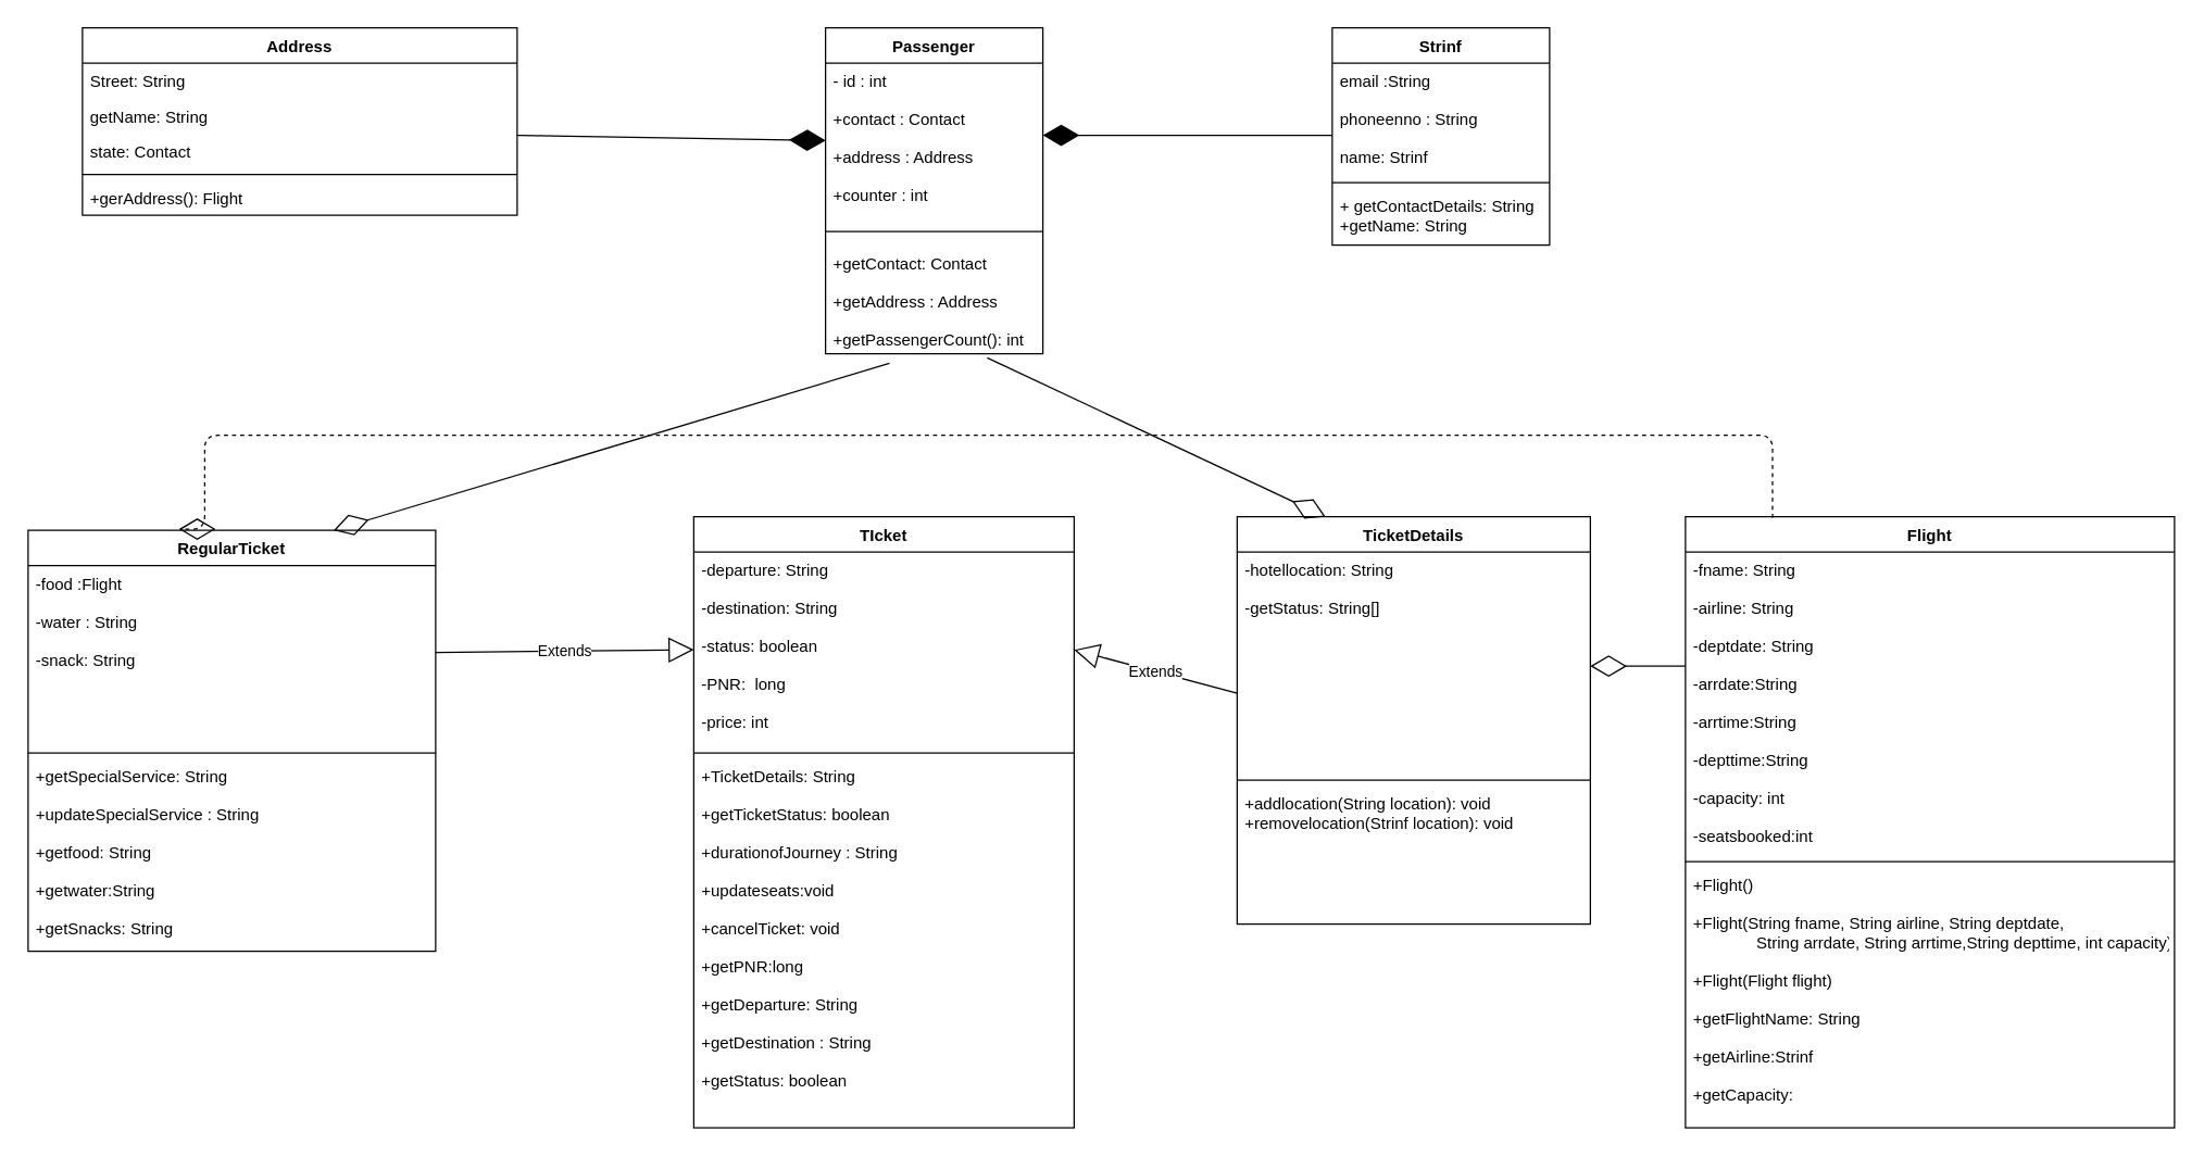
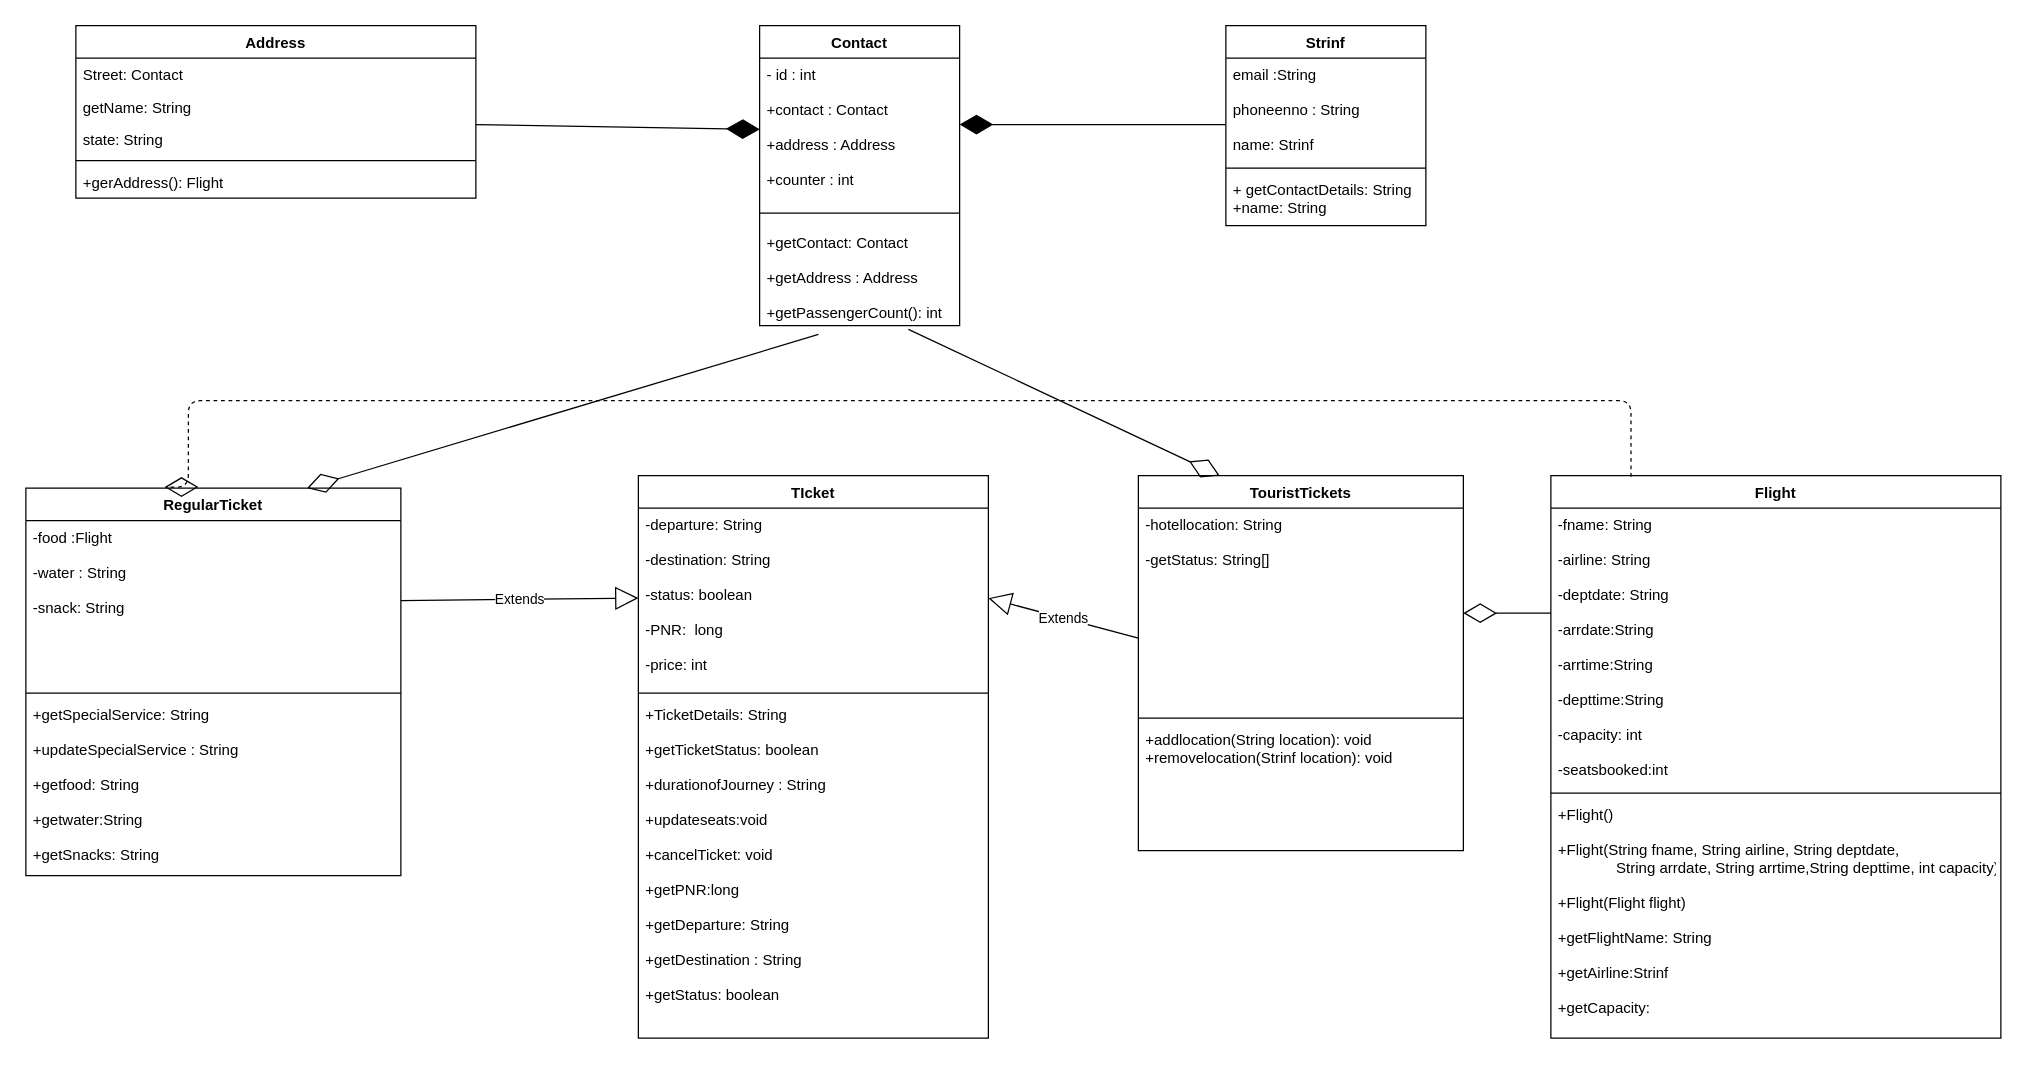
  <mxCell id="0" />
  <mxCell id="1" parent="0" />
- <mxCell id="2" value="Passenger" style="swimlane;fontStyle=1;align=center;verticalAlign=top;childLayout=stackLayout;horizontal=1;startSize=26;horizontalStack=0;resizeParent=1;resizeParentMax=0;resizeLast=0;collapsible=1;marginBottom=0;" parent="1" vertex="1"><mxGeometry x="607" y="20" width="160" height="240" as="geometry" /></mxCell>
+ <mxCell id="2" value="Contact" style="swimlane;fontStyle=1;align=center;verticalAlign=top;childLayout=stackLayout;horizontal=1;startSize=26;horizontalStack=0;resizeParent=1;resizeParentMax=0;resizeLast=0;collapsible=1;marginBottom=0;" parent="1" vertex="1"><mxGeometry x="607" y="20" width="160" height="240" as="geometry" /></mxCell>
  <mxCell id="3" value="- id : int&#10;&#10;+contact : Contact&#10;&#10;+address : Address&#10;&#10;+counter : int" style="text;strokeColor=none;fillColor=none;align=left;verticalAlign=top;spacingLeft=4;spacingRight=4;overflow=hidden;rotatable=0;points=[[0,0.5],[1,0.5]];portConstraint=eastwest;" parent="2" vertex="1"><mxGeometry y="26" width="160" height="114" as="geometry" /></mxCell>
  <mxCell id="4" value="" style="line;strokeWidth=1;fillColor=none;align=left;verticalAlign=middle;spacingTop=-1;spacingLeft=3;spacingRight=3;rotatable=0;labelPosition=right;points=[];portConstraint=eastwest;" parent="2" vertex="1"><mxGeometry y="140" width="160" height="20" as="geometry" /></mxCell>
  <mxCell id="5" value="+getContact: Contact&#10;&#10;+getAddress : Address&#10;&#10;+getPassengerCount(): int" style="text;strokeColor=none;fillColor=none;align=left;verticalAlign=top;spacingLeft=4;spacingRight=4;overflow=hidden;rotatable=0;points=[[0,0.5],[1,0.5]];portConstraint=eastwest;" parent="2" vertex="1"><mxGeometry y="160" width="160" height="80" as="geometry" /></mxCell>
- <mxCell id="6" value="TicketDetails" style="swimlane;fontStyle=1;align=center;verticalAlign=top;childLayout=stackLayout;horizontal=1;startSize=26;horizontalStack=0;resizeParent=1;resizeParentMax=0;resizeLast=0;collapsible=1;marginBottom=0;" parent="1" vertex="1"><mxGeometry x="910" y="380" width="260" height="300" as="geometry" /></mxCell>
+ <mxCell id="6" value="TouristTickets" style="swimlane;fontStyle=1;align=center;verticalAlign=top;childLayout=stackLayout;horizontal=1;startSize=26;horizontalStack=0;resizeParent=1;resizeParentMax=0;resizeLast=0;collapsible=1;marginBottom=0;" parent="1" vertex="1"><mxGeometry x="910" y="380" width="260" height="300" as="geometry" /></mxCell>
  <mxCell id="7" value="-hotellocation: String&#10;&#10;-getStatus: String[]" style="text;strokeColor=none;fillColor=none;align=left;verticalAlign=top;spacingLeft=4;spacingRight=4;overflow=hidden;rotatable=0;points=[[0,0.5],[1,0.5]];portConstraint=eastwest;" parent="6" vertex="1"><mxGeometry y="26" width="260" height="164" as="geometry" /></mxCell>
  <mxCell id="8" value="" style="line;strokeWidth=1;fillColor=none;align=left;verticalAlign=middle;spacingTop=-1;spacingLeft=3;spacingRight=3;rotatable=0;labelPosition=right;points=[];portConstraint=eastwest;" parent="6" vertex="1"><mxGeometry y="190" width="260" height="8" as="geometry" /></mxCell>
  <mxCell id="9" value="+addlocation(String location): void&#10;+removelocation(Strinf location): void" style="text;strokeColor=none;fillColor=none;align=left;verticalAlign=top;spacingLeft=4;spacingRight=4;overflow=hidden;rotatable=0;points=[[0,0.5],[1,0.5]];portConstraint=eastwest;" parent="6" vertex="1"><mxGeometry y="198" width="260" height="102" as="geometry" /></mxCell>
  <mxCell id="10" value="Strinf" style="swimlane;fontStyle=1;align=center;verticalAlign=top;childLayout=stackLayout;horizontal=1;startSize=26;horizontalStack=0;resizeParent=1;resizeParentMax=0;resizeLast=0;collapsible=1;marginBottom=0;" parent="1" vertex="1"><mxGeometry x="980" y="20" width="160" height="160" as="geometry" /></mxCell>
  <mxCell id="11" value="email :String&#10;&#10;phoneenno : String&#10;&#10;name: Strinf&#10;&#10;" style="text;strokeColor=none;fillColor=none;align=left;verticalAlign=top;spacingLeft=4;spacingRight=4;overflow=hidden;rotatable=0;points=[[0,0.5],[1,0.5]];portConstraint=eastwest;" parent="10" vertex="1"><mxGeometry y="26" width="160" height="84" as="geometry" /></mxCell>
  <mxCell id="12" value="" style="line;strokeWidth=1;fillColor=none;align=left;verticalAlign=middle;spacingTop=-1;spacingLeft=3;spacingRight=3;rotatable=0;labelPosition=right;points=[];portConstraint=eastwest;" parent="10" vertex="1"><mxGeometry y="110" width="160" height="8" as="geometry" /></mxCell>
- <mxCell id="13" value="+ getContactDetails: String&#10;+getName: String" style="text;strokeColor=none;fillColor=none;align=left;verticalAlign=top;spacingLeft=4;spacingRight=4;overflow=hidden;rotatable=0;points=[[0,0.5],[1,0.5]];portConstraint=eastwest;" parent="10" vertex="1"><mxGeometry y="118" width="160" height="42" as="geometry" /></mxCell>
+ <mxCell id="13" value="+ getContactDetails: String&#10;+name: String" style="text;strokeColor=none;fillColor=none;align=left;verticalAlign=top;spacingLeft=4;spacingRight=4;overflow=hidden;rotatable=0;points=[[0,0.5],[1,0.5]];portConstraint=eastwest;" parent="10" vertex="1"><mxGeometry y="118" width="160" height="42" as="geometry" /></mxCell>
  <mxCell id="14" value="TIcket" style="swimlane;fontStyle=1;align=center;verticalAlign=top;childLayout=stackLayout;horizontal=1;startSize=26;horizontalStack=0;resizeParent=1;resizeParentMax=0;resizeLast=0;collapsible=1;marginBottom=0;" parent="1" vertex="1"><mxGeometry x="510" y="380" width="280" height="450" as="geometry" /></mxCell>
  <mxCell id="15" value="-departure: String&#10;&#10;-destination: String&#10;&#10;-status: boolean&#10;&#10;-PNR:  long&#10;&#10;-price: int" style="text;strokeColor=none;fillColor=none;align=left;verticalAlign=top;spacingLeft=4;spacingRight=4;overflow=hidden;rotatable=0;points=[[0,0.5],[1,0.5]];portConstraint=eastwest;" parent="14" vertex="1"><mxGeometry y="26" width="280" height="144" as="geometry" /></mxCell>
  <mxCell id="16" value="" style="line;strokeWidth=1;fillColor=none;align=left;verticalAlign=middle;spacingTop=-1;spacingLeft=3;spacingRight=3;rotatable=0;labelPosition=right;points=[];portConstraint=eastwest;" parent="14" vertex="1"><mxGeometry y="170" width="280" height="8" as="geometry" /></mxCell>
  <mxCell id="17" value="+TicketDetails: String&#10;&#10;+getTicketStatus: boolean&#10;&#10;+durationofJourney : String&#10;&#10;+updateseats:void&#10;&#10;+cancelTicket: void&#10;&#10;+getPNR:long&#10;&#10;+getDeparture: String&#10;&#10;+getDestination : String&#10;&#10;+getStatus: boolean" style="text;strokeColor=none;fillColor=none;align=left;verticalAlign=top;spacingLeft=4;spacingRight=4;overflow=hidden;rotatable=0;points=[[0,0.5],[1,0.5]];portConstraint=eastwest;" parent="14" vertex="1"><mxGeometry y="178" width="280" height="272" as="geometry" /></mxCell>
  <mxCell id="18" value="RegularTicket" style="swimlane;fontStyle=1;align=center;verticalAlign=top;childLayout=stackLayout;horizontal=1;startSize=26;horizontalStack=0;resizeParent=1;resizeParentMax=0;resizeLast=0;collapsible=1;marginBottom=0;" parent="1" vertex="1"><mxGeometry x="20" y="390" width="300" height="310" as="geometry" /></mxCell>
  <mxCell id="19" value="-food :Flight&#10;&#10;-water : String&#10;&#10;-snack: String" style="text;strokeColor=none;fillColor=none;align=left;verticalAlign=top;spacingLeft=4;spacingRight=4;overflow=hidden;rotatable=0;points=[[0,0.5],[1,0.5]];portConstraint=eastwest;" parent="18" vertex="1"><mxGeometry y="26" width="300" height="134" as="geometry" /></mxCell>
  <mxCell id="20" value="" style="line;strokeWidth=1;fillColor=none;align=left;verticalAlign=middle;spacingTop=-1;spacingLeft=3;spacingRight=3;rotatable=0;labelPosition=right;points=[];portConstraint=eastwest;" parent="18" vertex="1"><mxGeometry y="160" width="300" height="8" as="geometry" /></mxCell>
  <mxCell id="21" value="+getSpecialService: String&#10;&#10;+updateSpecialService : String&#10;&#10;+getfood: String&#10;&#10;+getwater:String&#10;&#10;+getSnacks: String" style="text;strokeColor=none;fillColor=none;align=left;verticalAlign=top;spacingLeft=4;spacingRight=4;overflow=hidden;rotatable=0;points=[[0,0.5],[1,0.5]];portConstraint=eastwest;" parent="18" vertex="1"><mxGeometry y="168" width="300" height="142" as="geometry" /></mxCell>
  <mxCell id="22" value="Flight" style="swimlane;fontStyle=1;align=center;verticalAlign=top;childLayout=stackLayout;horizontal=1;startSize=26;horizontalStack=0;resizeParent=1;resizeParentMax=0;resizeLast=0;collapsible=1;marginBottom=0;" parent="1" vertex="1"><mxGeometry x="1240" y="380" width="360" height="450" as="geometry" /></mxCell>
  <mxCell id="23" value="-fname: String&#10;&#10;-airline: String&#10;&#10;-deptdate: String&#10;&#10;-arrdate:String&#10;&#10;-arrtime:String&#10;&#10;-depttime:String&#10;&#10;-capacity: int&#10;&#10;-seatsbooked:int" style="text;strokeColor=none;fillColor=none;align=left;verticalAlign=top;spacingLeft=4;spacingRight=4;overflow=hidden;rotatable=0;points=[[0,0.5],[1,0.5]];portConstraint=eastwest;" parent="22" vertex="1"><mxGeometry y="26" width="360" height="224" as="geometry" /></mxCell>
  <mxCell id="24" value="" style="line;strokeWidth=1;fillColor=none;align=left;verticalAlign=middle;spacingTop=-1;spacingLeft=3;spacingRight=3;rotatable=0;labelPosition=right;points=[];portConstraint=eastwest;" parent="22" vertex="1"><mxGeometry y="250" width="360" height="8" as="geometry" /></mxCell>
  <mxCell id="25" value="+Flight()&#10;&#10;+Flight(String fname,  String airline, String deptdate,&#10;              String arrdate, String arrtime,String depttime, int capacity)&#10;&#10;+Flight(Flight flight)&#10;&#10;+getFlightName: String&#10;&#10;+getAirline:Strinf&#10;&#10;+getCapacity:" style="text;strokeColor=none;fillColor=none;align=left;verticalAlign=top;spacingLeft=4;spacingRight=4;overflow=hidden;rotatable=0;points=[[0,0.5],[1,0.5]];portConstraint=eastwest;" parent="22" vertex="1"><mxGeometry y="258" width="360" height="192" as="geometry" /></mxCell>
  <mxCell id="26" value="Address" style="swimlane;fontStyle=1;align=center;verticalAlign=top;childLayout=stackLayout;horizontal=1;startSize=26;horizontalStack=0;resizeParent=1;resizeParentMax=0;resizeLast=0;collapsible=1;marginBottom=0;" vertex="1" parent="1"><mxGeometry x="60" y="20" width="320" height="138" as="geometry" /></mxCell>
- <mxCell id="27" value="Street: String" style="text;strokeColor=none;fillColor=none;align=left;verticalAlign=top;spacingLeft=4;spacingRight=4;overflow=hidden;rotatable=0;points=[[0,0.5],[1,0.5]];portConstraint=eastwest;" vertex="1" parent="26"><mxGeometry y="26" width="320" height="26" as="geometry" /></mxCell>
+ <mxCell id="27" value="Street: Contact" style="text;strokeColor=none;fillColor=none;align=left;verticalAlign=top;spacingLeft=4;spacingRight=4;overflow=hidden;rotatable=0;points=[[0,0.5],[1,0.5]];portConstraint=eastwest;" vertex="1" parent="26"><mxGeometry y="26" width="320" height="26" as="geometry" /></mxCell>
  <mxCell id="28" value="getName: String" style="text;strokeColor=none;fillColor=none;align=left;verticalAlign=top;spacingLeft=4;spacingRight=4;overflow=hidden;rotatable=0;points=[[0,0.5],[1,0.5]];portConstraint=eastwest;" vertex="1" parent="26"><mxGeometry y="52" width="320" height="26" as="geometry" /></mxCell>
- <mxCell id="29" value="state: Contact" style="text;strokeColor=none;fillColor=none;align=left;verticalAlign=top;spacingLeft=4;spacingRight=4;overflow=hidden;rotatable=0;points=[[0,0.5],[1,0.5]];portConstraint=eastwest;" vertex="1" parent="26"><mxGeometry y="78" width="320" height="26" as="geometry" /></mxCell>
+ <mxCell id="29" value="state: String" style="text;strokeColor=none;fillColor=none;align=left;verticalAlign=top;spacingLeft=4;spacingRight=4;overflow=hidden;rotatable=0;points=[[0,0.5],[1,0.5]];portConstraint=eastwest;" vertex="1" parent="26"><mxGeometry y="78" width="320" height="26" as="geometry" /></mxCell>
  <mxCell id="30" value="" style="line;strokeWidth=1;fillColor=none;align=left;verticalAlign=middle;spacingTop=-1;spacingLeft=3;spacingRight=3;rotatable=0;labelPosition=right;points=[];portConstraint=eastwest;" vertex="1" parent="26"><mxGeometry y="104" width="320" height="8" as="geometry" /></mxCell>
  <mxCell id="31" value="+gerAddress(): Flight" style="text;strokeColor=none;fillColor=none;align=left;verticalAlign=top;spacingLeft=4;spacingRight=4;overflow=hidden;rotatable=0;points=[[0,0.5],[1,0.5]];portConstraint=eastwest;" vertex="1" parent="26"><mxGeometry y="112" width="320" height="26" as="geometry" /></mxCell>
  <mxCell id="32" value="" style="endArrow=diamondThin;endFill=1;endSize=24;html=1;rounded=0;entryX=0;entryY=0.5;entryDx=0;entryDy=0;" edge="1" parent="1" target="3"><mxGeometry width="160" relative="1" as="geometry"><mxPoint x="380" y="99.17" as="sourcePoint" /><mxPoint x="540" y="99.17" as="targetPoint" /></mxGeometry></mxCell>
  <mxCell id="33" value="" style="endArrow=diamondThin;endFill=1;endSize=24;html=1;rounded=1;" edge="1" parent="1"><mxGeometry width="160" relative="1" as="geometry"><mxPoint x="980" y="99.17" as="sourcePoint" /><mxPoint x="767" y="99.17" as="targetPoint" /></mxGeometry></mxCell>
  <mxCell id="34" value="Extends" style="endArrow=block;endSize=16;endFill=0;html=1;rounded=1;entryX=0;entryY=0.5;entryDx=0;entryDy=0;" edge="1" parent="1" target="15"><mxGeometry width="160" relative="1" as="geometry"><mxPoint x="320" y="480" as="sourcePoint" /><mxPoint x="480" y="480" as="targetPoint" /></mxGeometry></mxCell>
  <mxCell id="35" value="Extends" style="endArrow=block;endSize=16;endFill=0;html=1;rounded=1;exitX=0;exitY=0.634;exitDx=0;exitDy=0;exitPerimeter=0;entryX=1;entryY=0.5;entryDx=0;entryDy=0;" edge="1" parent="1" source="7" target="15"><mxGeometry width="160" relative="1" as="geometry"><mxPoint x="900" y="500" as="sourcePoint" /><mxPoint x="790" y="500" as="targetPoint" /></mxGeometry></mxCell>
  <mxCell id="36" value="" style="endArrow=diamondThin;endFill=0;endSize=24;html=1;rounded=1;exitX=0.744;exitY=1.038;exitDx=0;exitDy=0;exitPerimeter=0;entryX=0.25;entryY=0;entryDx=0;entryDy=0;" edge="1" parent="1" source="5" target="6"><mxGeometry width="160" relative="1" as="geometry"><mxPoint x="710" y="290" as="sourcePoint" /><mxPoint x="710" y="370" as="targetPoint" /></mxGeometry></mxCell>
  <mxCell id="37" value="" style="endArrow=diamondThin;endFill=0;endSize=24;html=1;rounded=1;" edge="1" parent="1"><mxGeometry width="160" relative="1" as="geometry"><mxPoint x="1240" y="490" as="sourcePoint" /><mxPoint x="1170" y="490" as="targetPoint" /></mxGeometry></mxCell>
  <mxCell id="38" value="" style="endArrow=diamondThin;endFill=0;endSize=24;html=1;rounded=1;exitX=0.178;exitY=0.002;exitDx=0;exitDy=0;exitPerimeter=0;edgeStyle=orthogonalEdgeStyle;entryX=0.46;entryY=-0.003;entryDx=0;entryDy=0;entryPerimeter=0;dashed=1;" edge="1" parent="1" source="22" target="18"><mxGeometry width="160" relative="1" as="geometry"><mxPoint x="1220" y="180" as="sourcePoint" /><mxPoint x="150" y="381" as="targetPoint" /><Array as="points"><mxPoint x="1304" y="320" /><mxPoint x="150" y="320" /><mxPoint x="150" y="389" /></Array></mxGeometry></mxCell>
  <mxCell id="39" value="" style="endArrow=diamondThin;endFill=0;endSize=24;html=1;rounded=1;exitX=0.294;exitY=1.088;exitDx=0;exitDy=0;exitPerimeter=0;entryX=0.75;entryY=0;entryDx=0;entryDy=0;" edge="1" parent="1" source="5" target="18"><mxGeometry width="160" relative="1" as="geometry"><mxPoint x="270" y="360" as="sourcePoint" /><mxPoint x="430" y="360" as="targetPoint" /></mxGeometry></mxCell>
